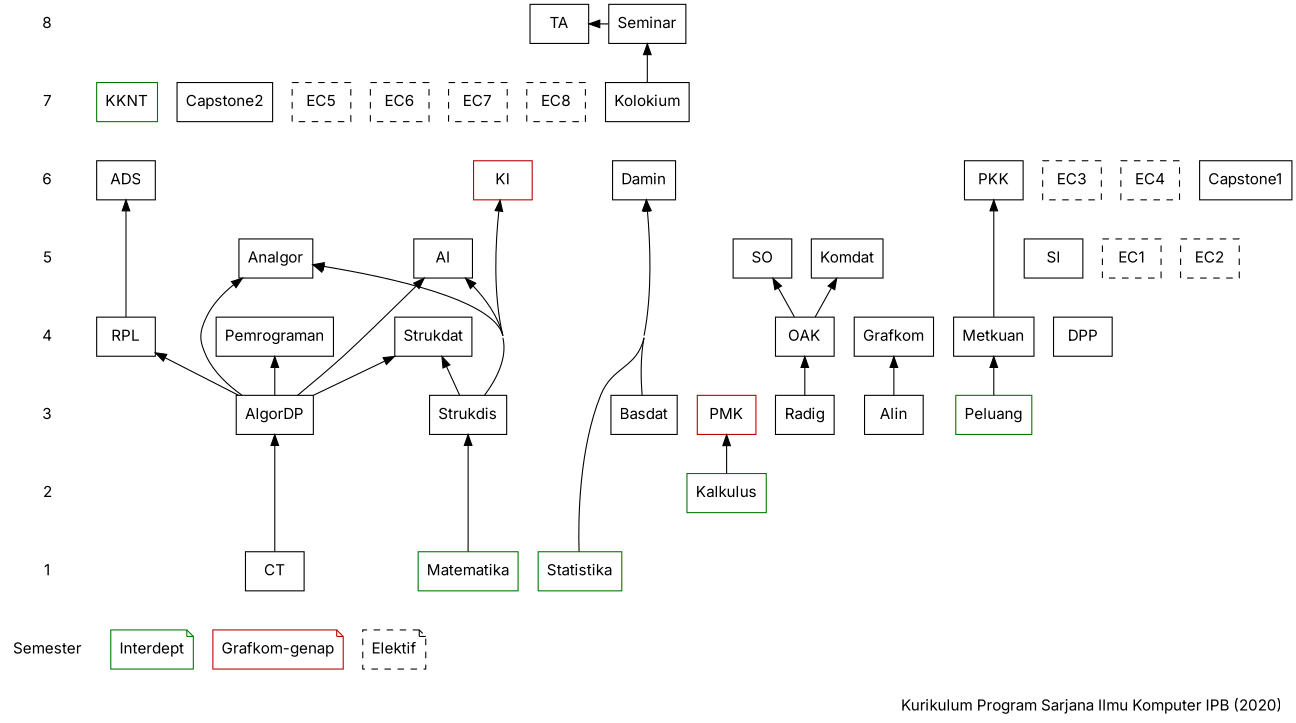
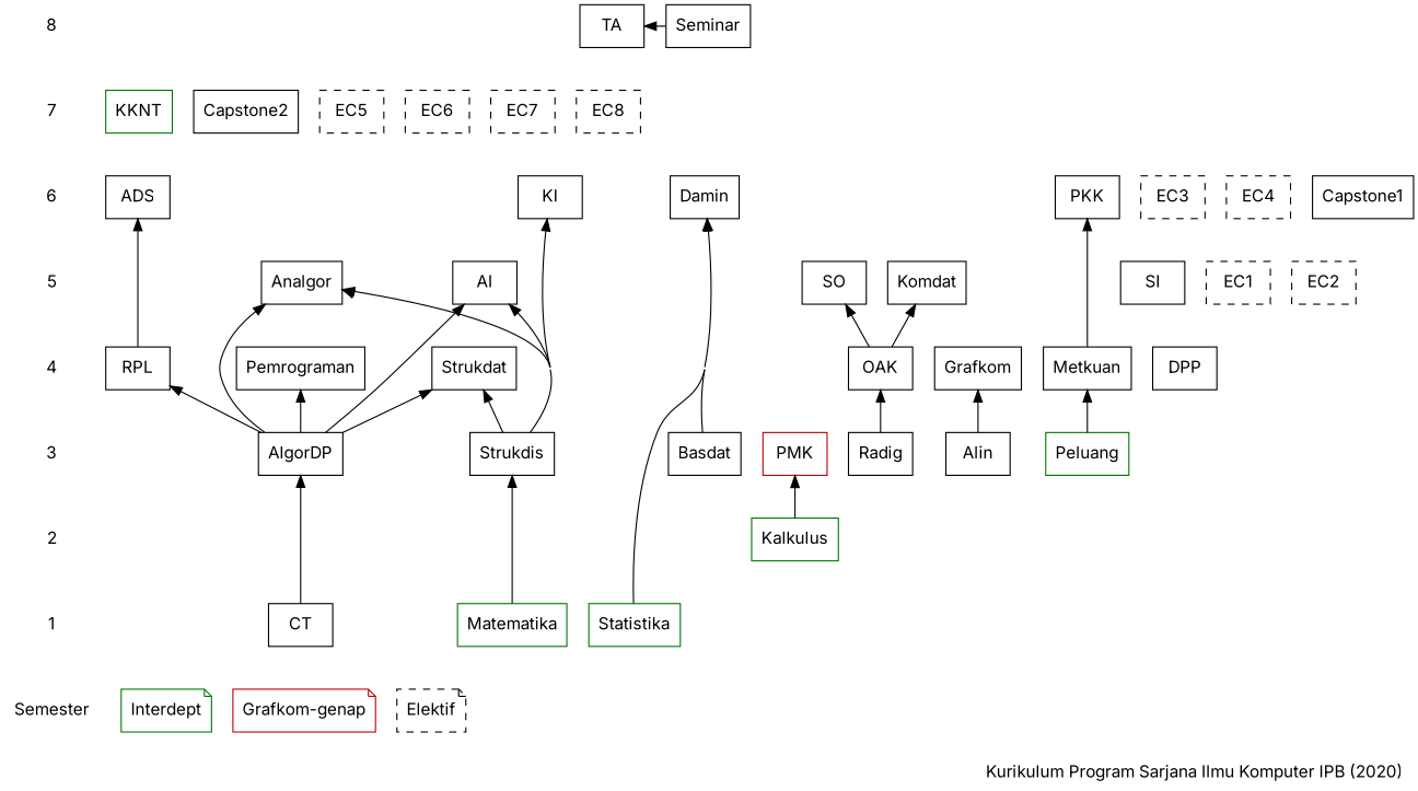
  digraph {
    concentrate=true
    fontname=Inter
    label="Kurikulum Program Sarjana Ilmu Komputer IPB (2020)"
    labeljust=r
    node [fontname=Inter shape=box]
    edge [dir=back fontname=Inter]
    1 [shape=plaintext]
    Matematika [color="#007700"]
    CT
    Statistika [color="#007700"]
    2 [shape=plaintext]
    Kalkulus [color="#007700"]
    3 [shape=plaintext]
    AlgorDP
    PMK [color="#bb0000"]
    Radig
    Alin
    Strukdis
    Peluang [color="#007700"]
    Basdat
    4 [shape=plaintext]
    Metkuan
    Pemrograman
    OAK
    Strukdat
    Grafkom
    RPL
    DPP
    5 [shape=plaintext]
    Analgor
    SO
    SI
    AI
    Komdat
    EC1 [style=dashed]
    EC2 [style=dashed]
    6 [shape=plaintext]
    PKK
    Damin
-   KI [color="#bb0000"]
+   KI
    ADS
    EC3 [style=dashed]
    EC4 [style=dashed]
    Capstone1
    7 [shape=plaintext]
    KKNT [color="#007700"]
    Capstone2
    EC5 [style=dashed]
    EC6 [style=dashed]
    EC7 [style=dashed]
    EC8 [style=dashed]
-   Kolokium
    8 [shape=plaintext]
    Seminar
    TA
    Semester [shape=plaintext]
    n51 [color="#007700" label=Interdept shape=note]
    n52 [color="#bb0000" label="Grafkom-genap" shape=note]
    n53 [label=Elektif shape=note style=dashed]
    subgraph sub_1 {
      rank=same
      1
      Matematika
      CT
      Statistika
    }
    subgraph sub_2 {
      rank=same
      2
      Kalkulus
    }
    subgraph sub_3 {
      rank=same
      3
      AlgorDP
      PMK
      Radig
      Alin
      Strukdis
      Peluang
      Basdat
    }
    subgraph sub_4 {
      rank=same
      4
      Metkuan
      Pemrograman
      OAK
      Strukdat
      Grafkom
      RPL
      DPP
    }
    subgraph sub_5 {
      rank=same
      5
      Analgor
      SO
      SI
      AI
      Komdat
      EC1
      EC2
    }
    subgraph sub_6 {
      rank=same
      6
      PKK
      Damin
      KI
      ADS
      EC3
      EC4
      Capstone1
    }
    subgraph sub_7 {
      rank=same
      7
      KKNT
      Capstone2
      EC5
      EC6
      EC7
      EC8
-     Kolokium
    }
    subgraph sub_8 {
      rank=same
      8
      Seminar
      TA
    }
    subgraph sub_9 {
      AlgorDP
      Strukdis
    }
    subgraph sub_10 {
      AlgorDP
      Strukdis
    }
    subgraph sub_11 {
      AlgorDP
      Strukdis
    }
    subgraph sub_12 {
      Statistika
      Basdat
    }
    subgraph sub_13 {
      rank=sink
      Semester
      n51
      n52
      n53
    }
    subgraph sub_14 {
      1
      2
      3
      4
      5
      6
      7
      8
      Semester
    }
    1 -> Semester [style=invis]
    2 -> 1 [style=invis]
    3 -> 2 [style=invis]
    AlgorDP -> CT
    PMK -> Kalkulus
    Strukdis -> Matematika
    4 -> 3 [style=invis]
    Metkuan -> Peluang
    Pemrograman -> AlgorDP
    OAK -> Radig
    Strukdat -> AlgorDP
    Strukdat -> Strukdis
    Grafkom -> Alin
    RPL -> AlgorDP
    5 -> 4 [style=invis]
    Analgor -> AlgorDP
    Analgor -> Strukdis
    SO -> OAK
    AI -> AlgorDP
    AI -> Strukdis
    Komdat -> OAK
    6 -> 5 [style=invis]
    PKK -> Metkuan
    Damin -> Statistika
    Damin -> Basdat
    KI -> Strukdis
    ADS -> RPL
    7 -> 6 [style=invis]
    8 -> 7 [style=invis]
-   Seminar -> Kolokium
    TA -> Seminar
  }
